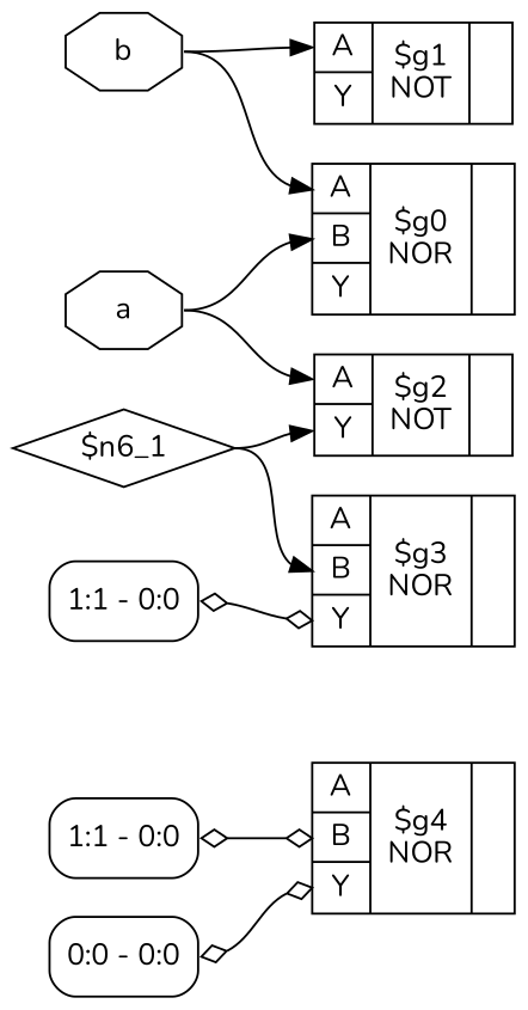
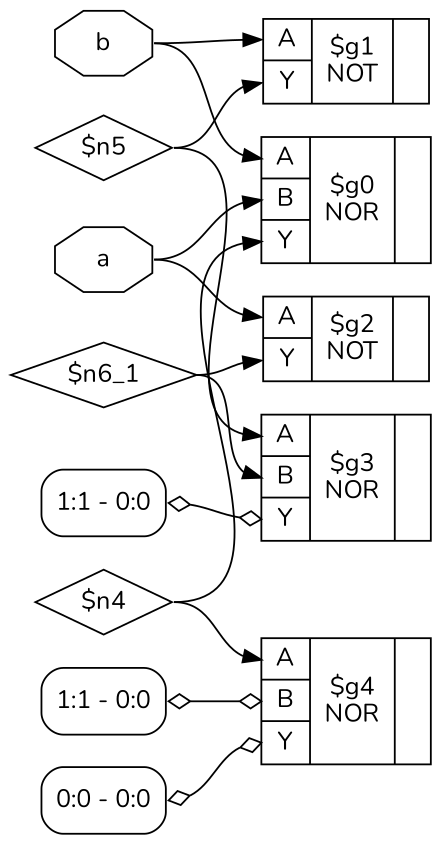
  digraph {
    fontname=Nunito
    rankdir=LR
    remincross=true
    node [fontname=Nunito shape=record]
    edge [color=black fontname=Nunito headport="p7:w" tailport=e]
    n1 [color=black fontcolor=black label=a shape=octagon]
    n2 [label="{{<p7> A|<p8> B|<p9> Y}|$g0\nNOR|{}}"]
    n3 [label="{{<p7> A|<p9> Y}|$g2\nNOT|{}}"]
    n4 [color=black fontcolor=black label=b shape=octagon]
    n5 [label="{{<p7> A|<p9> Y}|$g1\nNOT|{}}"]
    n6 [label="<s0> 1:1 - 0:0 " style=rounded]
    n7 [label="{{<p7> A|<p8> B|<p9> Y}|$g3\nNOR|{}}"]
    n8 [label="<s0> 1:1 - 0:0 " style=rounded]
    n9 [label="{{<p7> A|<p8> B|<p9> Y}|$g4\nNOR|{}}"]
    n10 [label="<s0> 0:0 - 0:0 " style=rounded]
+   n11 [label="$n4" shape=diamond]
+   n12 [label="$n5" shape=diamond]
    n13 [label="$n6_1" shape=diamond]
    n1 -> n2 [headport="p8:w"]
    n1 -> n3
    n4 -> n2
    n4 -> n5
    n6 -> n7 [arrowhead=odiamond arrowtail=odiamond dir=both headport="p9:w"]
    n8 -> n9 [arrowhead=odiamond arrowtail=odiamond dir=both headport="p8:w"]
    n10 -> n9 [arrowhead=odiamond arrowtail=odiamond dir=both headport="p9:w"]
+   n11 -> n2 [headport="p9:w"]
+   n11 -> n9
+   n12 -> n5 [headport="p9:w"]
+   n12 -> n7
    n13 -> n3 [headport="p9:w"]
    n13 -> n7 [headport="p8:w"]
  }
